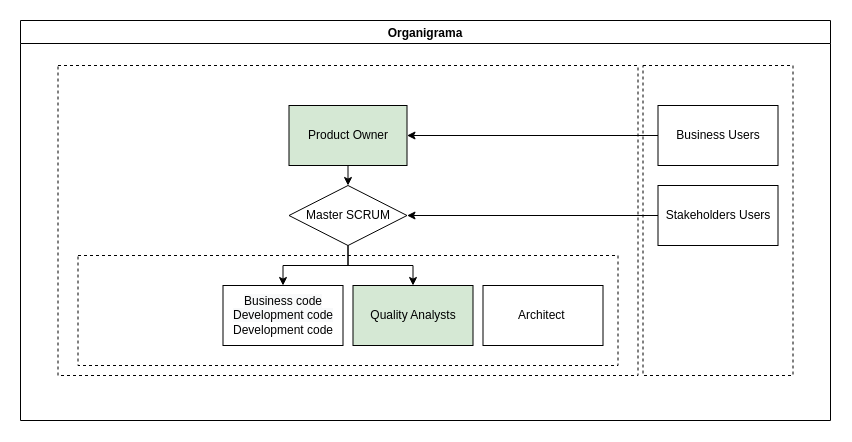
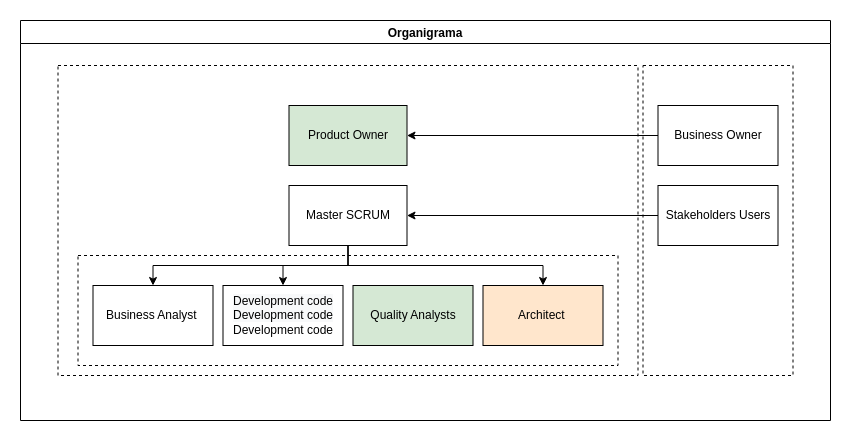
  <mxCell id="0" />
  <mxCell id="1" parent="0" />
  <mxCell id="2" value="Organigrama" style="swimlane;" vertex="1" parent="1"><mxGeometry x="20" y="20" width="810" height="400" as="geometry" /></mxCell>
  <mxCell id="3" value="" style="rounded=0;whiteSpace=wrap;html=1;dashed=1;" vertex="1" parent="2"><mxGeometry x="37.5" y="45" width="580" height="310" as="geometry" /></mxCell>
- <mxCell id="4" value="Master SCRUM" style="rhombus;whiteSpace=wrap;html=1;" vertex="1" parent="2"><mxGeometry x="268.5" y="165" width="118" height="60" as="geometry" /></mxCell>
+ <mxCell id="4" value="Master SCRUM" style="rounded=0;whiteSpace=wrap;html=1;" vertex="1" parent="2"><mxGeometry x="268.5" y="165" width="118" height="60" as="geometry" /></mxCell>
  <mxCell id="5" value="" style="rounded=0;whiteSpace=wrap;html=1;dashed=1;" vertex="1" parent="2"><mxGeometry x="622.5" y="45" width="150" height="310" as="geometry" /></mxCell>
  <mxCell id="6" value="" style="rounded=0;whiteSpace=wrap;html=1;dashed=1;" vertex="1" parent="2"><mxGeometry x="57.5" y="235" width="540" height="110" as="geometry" /></mxCell>
- <mxCell id="7" style="edgeStyle=orthogonalEdgeStyle;rounded=0;orthogonalLoop=1;jettySize=auto;html=1;exitX=0.5;exitY=1;exitDx=0;exitDy=0;entryX=0.5;entryY=0;entryDx=0;entryDy=0;" edge="1" parent="2" source="8" target="4"><mxGeometry relative="1" as="geometry" /></mxCell>
  <mxCell id="8" value="Product Owner" style="rounded=0;whiteSpace=wrap;html=1;fillColor=#d5e8d4;" vertex="1" parent="2"><mxGeometry x="268.5" y="85" width="118" height="60" as="geometry" /></mxCell>
  <mxCell id="9" style="edgeStyle=orthogonalEdgeStyle;rounded=0;orthogonalLoop=1;jettySize=auto;html=1;exitX=0;exitY=0.5;exitDx=0;exitDy=0;" edge="1" parent="2" source="10" target="8"><mxGeometry relative="1" as="geometry" /></mxCell>
- <mxCell id="10" value="Business Users" style="rounded=0;whiteSpace=wrap;html=1;" vertex="1" parent="2"><mxGeometry x="637.5" y="85" width="120" height="60" as="geometry" /></mxCell>
+ <mxCell id="10" value="Business Owner" style="rounded=0;whiteSpace=wrap;html=1;" vertex="1" parent="2"><mxGeometry x="637.5" y="85" width="120" height="60" as="geometry" /></mxCell>
  <mxCell id="11" style="edgeStyle=orthogonalEdgeStyle;rounded=0;orthogonalLoop=1;jettySize=auto;html=1;exitX=0;exitY=0.5;exitDx=0;exitDy=0;entryX=1;entryY=0.5;entryDx=0;entryDy=0;" edge="1" parent="2" source="12" target="4"><mxGeometry relative="1" as="geometry" /></mxCell>
  <mxCell id="12" value="Stakeholders Users" style="rounded=0;whiteSpace=wrap;html=1;" vertex="1" parent="2"><mxGeometry x="637.5" y="165" width="120" height="60" as="geometry" /></mxCell>
+ <mxCell id="13" value="Business Analyst&amp;nbsp;" style="rounded=0;whiteSpace=wrap;html=1;" vertex="1" parent="2"><mxGeometry x="72.5" y="265" width="120" height="60" as="geometry" /></mxCell>
  <mxCell id="14" value="Quality Analysts" style="rounded=0;whiteSpace=wrap;html=1;fillColor=#d5e8d4;" vertex="1" parent="2"><mxGeometry x="332.5" y="265" width="120" height="60" as="geometry" /></mxCell>
- <mxCell id="15" value="&lt;span style=&quot;color: rgb(0 , 0 , 0) ; font-family: &amp;#34;helvetica&amp;#34; ; font-size: 12px ; font-style: normal ; font-weight: 400 ; letter-spacing: normal ; text-align: center ; text-indent: 0px ; text-transform: none ; word-spacing: 0px ; background-color: rgb(248 , 249 , 250) ; display: inline ; float: none&quot;&gt;&lt;span style=&quot;font-family: &amp;#34;helvetica&amp;#34;&quot;&gt;Business code&lt;br&gt;&lt;/span&gt;Development code&lt;/span&gt;&lt;br&gt;Development code" style="rounded=0;whiteSpace=wrap;html=1;" vertex="1" parent="2"><mxGeometry x="202.5" y="265" width="120" height="60" as="geometry" /></mxCell>
- <mxCell id="16" value="Architect&amp;nbsp;" style="rounded=0;whiteSpace=wrap;html=1;" vertex="1" parent="2"><mxGeometry x="462.5" y="265" width="120" height="60" as="geometry" /></mxCell>
+ <mxCell id="15" value="&lt;span style=&quot;color: rgb(0 , 0 , 0) ; font-family: &amp;#34;helvetica&amp;#34; ; font-size: 12px ; font-style: normal ; font-weight: 400 ; letter-spacing: normal ; text-align: center ; text-indent: 0px ; text-transform: none ; word-spacing: 0px ; background-color: rgb(248 , 249 , 250) ; display: inline ; float: none&quot;&gt;&lt;span style=&quot;font-family: &amp;#34;helvetica&amp;#34;&quot;&gt;Development code&lt;br&gt;&lt;/span&gt;Development code&lt;/span&gt;&lt;br&gt;Development code" style="rounded=0;whiteSpace=wrap;html=1;" vertex="1" parent="2"><mxGeometry x="202.5" y="265" width="120" height="60" as="geometry" /></mxCell>
+ <mxCell id="16" value="Architect&amp;nbsp;" style="rounded=0;whiteSpace=wrap;html=1;fillColor=#ffe6cc;" vertex="1" parent="2"><mxGeometry x="462.5" y="265" width="120" height="60" as="geometry" /></mxCell>
+ <mxCell id="17" style="edgeStyle=orthogonalEdgeStyle;rounded=0;orthogonalLoop=1;jettySize=auto;html=1;exitX=0.5;exitY=1;exitDx=0;exitDy=0;" edge="1" parent="2" source="4" target="13"><mxGeometry relative="1" as="geometry" /></mxCell>
  <mxCell id="18" style="edgeStyle=orthogonalEdgeStyle;rounded=0;orthogonalLoop=1;jettySize=auto;html=1;exitX=0.5;exitY=1;exitDx=0;exitDy=0;" edge="1" parent="2" source="4" target="15"><mxGeometry relative="1" as="geometry" /></mxCell>
- <mxCell id="19" style="edgeStyle=orthogonalEdgeStyle;rounded=0;orthogonalLoop=1;jettySize=auto;html=1;exitX=0.5;exitY=1;exitDx=0;exitDy=0;" edge="1" parent="2" source="4" target="14"><mxGeometry relative="1" as="geometry" /></mxCell>
+ <mxCell id="20" style="edgeStyle=orthogonalEdgeStyle;rounded=0;orthogonalLoop=1;jettySize=auto;html=1;exitX=0.5;exitY=1;exitDx=0;exitDy=0;" edge="1" parent="2" source="4" target="16"><mxGeometry relative="1" as="geometry" /></mxCell>
